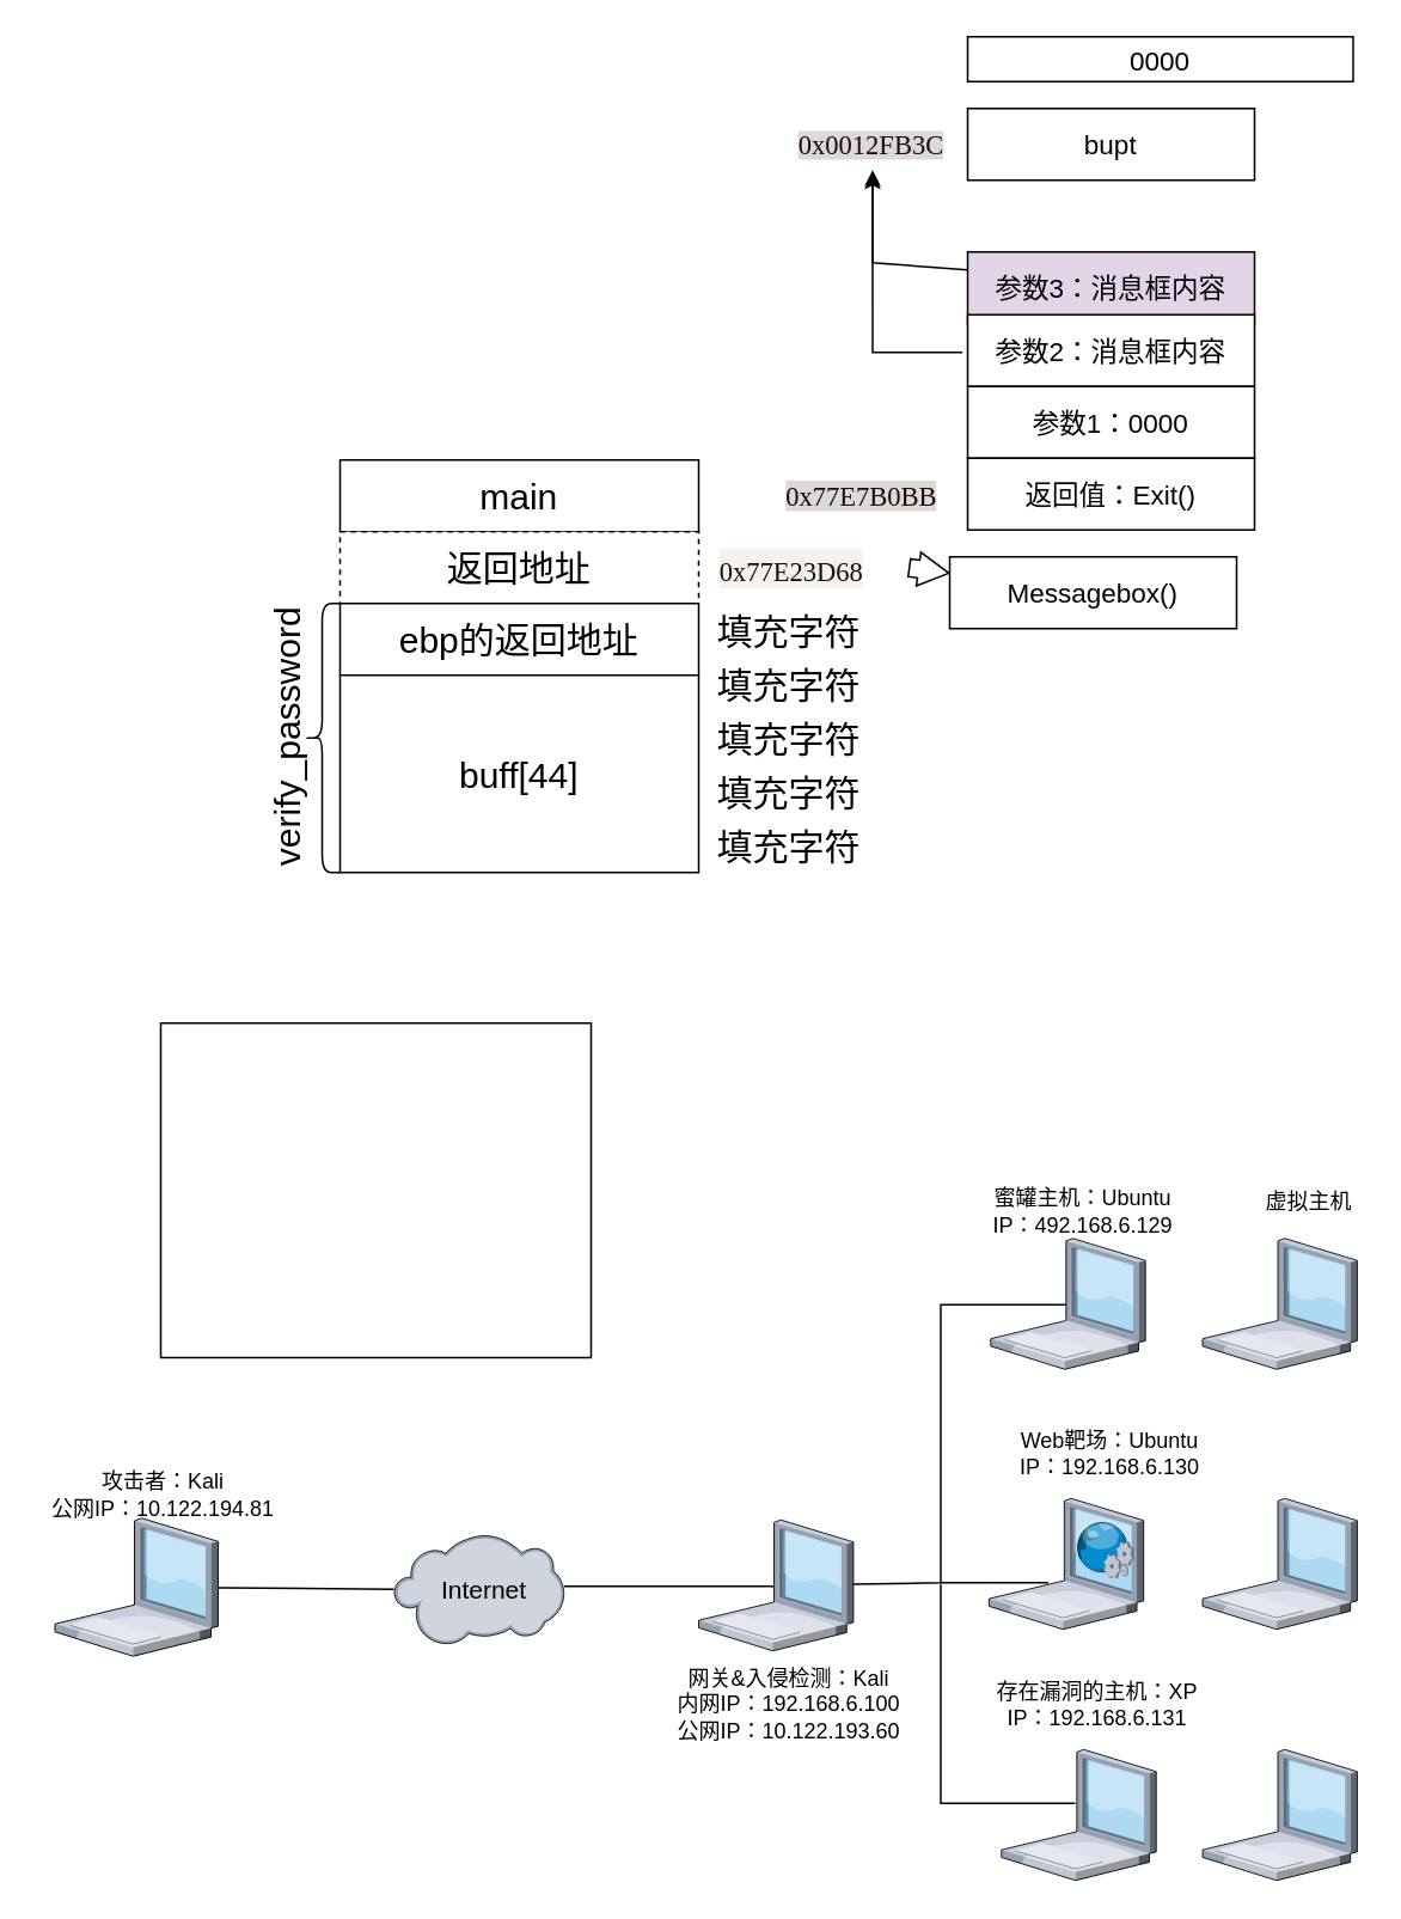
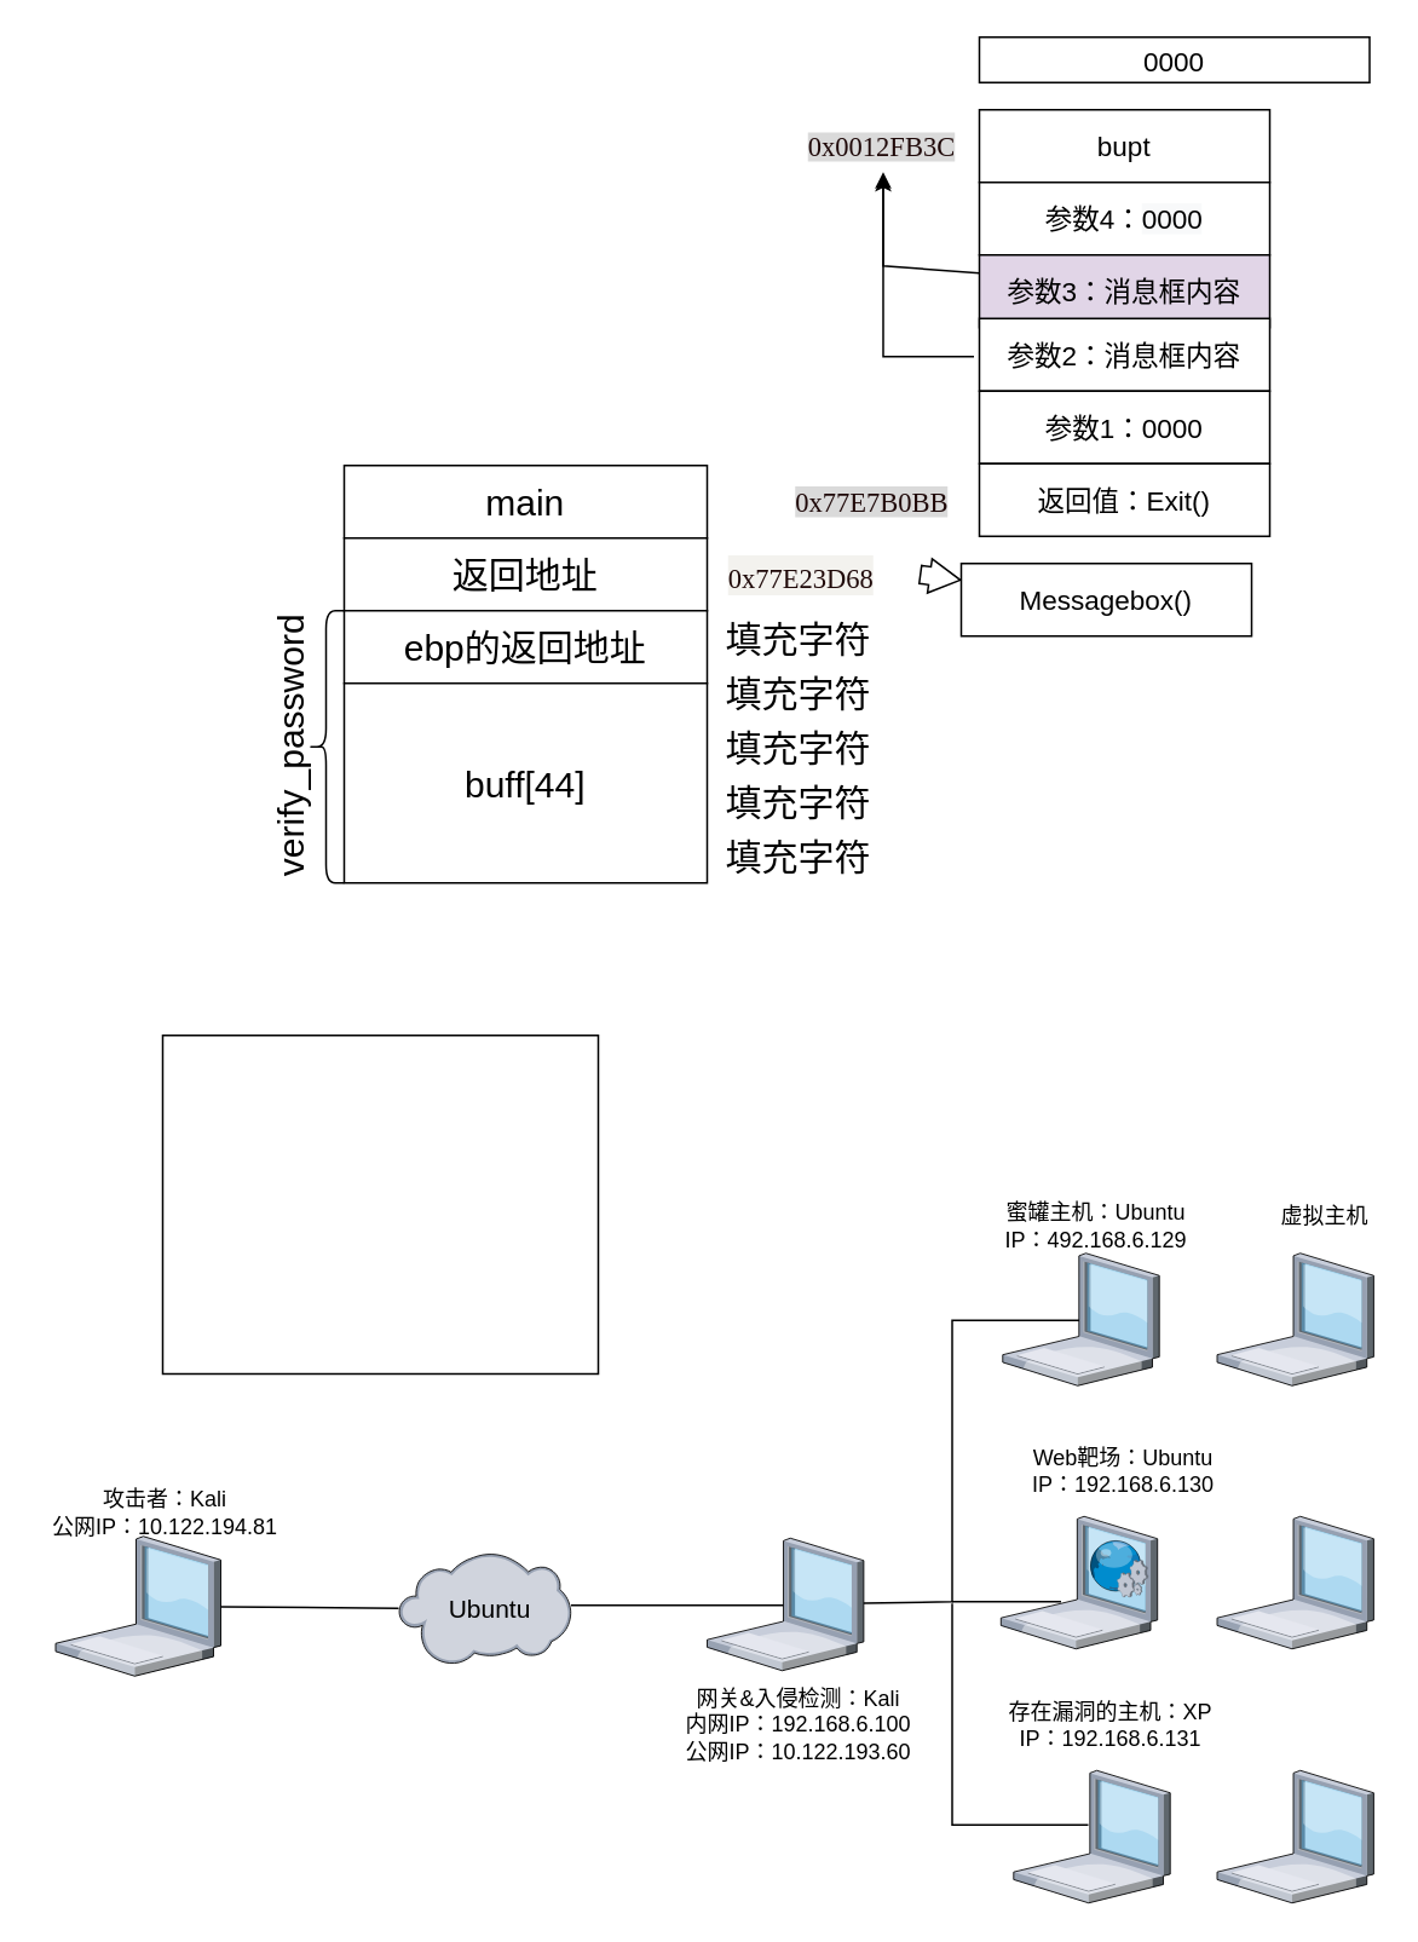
  <mxCell id="0" />
  <mxCell id="1" parent="0" />
  <mxCell id="2" value="&lt;font style=&quot;font-size: 20px&quot;&gt;main&lt;/font&gt;" style="rounded=0;whiteSpace=wrap;html=1;" parent="1" vertex="1"><mxGeometry x="189" y="256" width="200" height="40" as="geometry" /></mxCell>
- <mxCell id="3" value="&lt;span style=&quot;font-size: 20px&quot;&gt;返回地址&lt;/span&gt;" style="rounded=0;whiteSpace=wrap;html=1;dashed=1;" parent="1" vertex="1"><mxGeometry x="189" y="296" width="200" height="40" as="geometry" /></mxCell>
+ <mxCell id="3" value="&lt;span style=&quot;font-size: 20px&quot;&gt;返回地址&lt;/span&gt;" style="rounded=0;whiteSpace=wrap;html=1;" parent="1" vertex="1"><mxGeometry x="189" y="296" width="200" height="40" as="geometry" /></mxCell>
  <mxCell id="4" value="&lt;span style=&quot;font-size: 20px&quot;&gt;ebp的返回地址&lt;/span&gt;" style="rounded=0;whiteSpace=wrap;html=1;" parent="1" vertex="1"><mxGeometry x="189" y="336" width="200" height="40" as="geometry" /></mxCell>
  <mxCell id="5" value="&lt;font style=&quot;font-size: 20px&quot;&gt;buff[44]&lt;/font&gt;" style="rounded=0;whiteSpace=wrap;html=1;" parent="1" vertex="1"><mxGeometry x="189" y="376" width="200" height="110" as="geometry" /></mxCell>
  <mxCell id="6" value="" style="shape=curlyBracket;whiteSpace=wrap;html=1;rounded=1;fontSize=20;" parent="1" vertex="1"><mxGeometry x="169" y="336" width="20" height="150" as="geometry" /></mxCell>
  <mxCell id="7" value="&lt;span&gt;verify_password&lt;/span&gt;" style="text;html=1;align=center;verticalAlign=middle;resizable=0;points=[];autosize=1;strokeColor=none;fillColor=none;fontSize=20;horizontal=0;" parent="1" vertex="1"><mxGeometry x="79" y="396" width="160" height="30" as="geometry" /></mxCell>
  <mxCell id="8" value="填充字符" style="text;html=1;align=center;verticalAlign=middle;resizable=0;points=[];autosize=1;strokeColor=none;fillColor=none;fontSize=20;" parent="1" vertex="1"><mxGeometry x="389" y="456" width="100" height="30" as="geometry" /></mxCell>
  <mxCell id="9" value="填充字符" style="text;html=1;align=center;verticalAlign=middle;resizable=0;points=[];autosize=1;strokeColor=none;fillColor=none;fontSize=20;" parent="1" vertex="1"><mxGeometry x="389" y="426" width="100" height="30" as="geometry" /></mxCell>
  <mxCell id="10" value="填充字符" style="text;html=1;align=center;verticalAlign=middle;resizable=0;points=[];autosize=1;strokeColor=none;fillColor=none;fontSize=20;" parent="1" vertex="1"><mxGeometry x="389" y="396" width="100" height="30" as="geometry" /></mxCell>
  <mxCell id="11" value="填充字符" style="text;html=1;align=center;verticalAlign=middle;resizable=0;points=[];autosize=1;strokeColor=none;fillColor=none;fontSize=20;" parent="1" vertex="1"><mxGeometry x="389" y="366" width="100" height="30" as="geometry" /></mxCell>
  <mxCell id="12" value="填充字符" style="text;html=1;align=center;verticalAlign=middle;resizable=0;points=[];autosize=1;strokeColor=none;fillColor=none;fontSize=20;" parent="1" vertex="1"><mxGeometry x="389" y="336" width="100" height="30" as="geometry" /></mxCell>
  <mxCell id="13" value="&lt;p&gt;&lt;span style=&quot;color: rgb(31 , 9 , 9) ; background-color: rgb(243 , 242 , 238)&quot;&gt;&lt;font style=&quot;font-size: 15px&quot; face=&quot;Verdana&quot;&gt;0x77E23D68&lt;/font&gt;&lt;/span&gt;&lt;/p&gt;" style="text;html=1;align=left;verticalAlign=middle;resizable=0;points=[];autosize=1;strokeColor=none;fillColor=none;fontSize=20;" parent="1" vertex="1"><mxGeometry x="399" y="281" width="110" height="70" as="geometry" /></mxCell>
  <mxCell id="14" value="0000" style="rounded=0;whiteSpace=wrap;html=1;fontFamily=Helvetica;fontSize=15;" parent="1" vertex="1"><mxGeometry x="539" y="20" width="215" height="25" as="geometry" /></mxCell>
  <mxCell id="15" value="bupt&lt;span style=&quot;color: rgba(0 , 0 , 0 , 0) ; font-family: monospace ; font-size: 0px&quot;&gt;%3CmxGraphModel%3E%3Croot%3E%3CmxCell%20id%3D%220%22%2F%3E%3CmxCell%20id%3D%221%22%20parent%3D%220%22%2F%3E%3CmxCell%20id%3D%222%22%20value%3D%220000%22%20style%3D%22rounded%3D0%3BwhiteSpace%3Dwrap%3Bhtml%3D1%3BfontFamily%3DHelvetica%3BfontSize%3D15%3B%22%20vertex%3D%221%22%20parent%3D%221%22%3E%3CmxGeometry%20x%3D%22570%22%20y%3D%22240%22%20width%3D%22160%22%20height%3D%2240%22%20as%3D%22geometry%22%2F%3E%3C%2FmxCell%3E%3C%2Froot%3E%3C%2FmxGraphModel%3E&lt;/span&gt;" style="rounded=0;whiteSpace=wrap;html=1;fontFamily=Helvetica;fontSize=15;" parent="1" vertex="1"><mxGeometry x="539" y="60" width="160" height="40" as="geometry" /></mxCell>
+ <mxCell id="16" value="参数4：&lt;span style=&quot;color: rgb(0 , 0 , 0) ; font-family: &amp;#34;helvetica&amp;#34; ; font-size: 15px ; font-style: normal ; font-weight: 400 ; letter-spacing: normal ; text-align: center ; text-indent: 0px ; text-transform: none ; word-spacing: 0px ; background-color: rgb(248 , 249 , 250) ; display: inline ; float: none&quot;&gt;0000&lt;/span&gt;&lt;br&gt;" style="rounded=0;whiteSpace=wrap;html=1;fontFamily=Helvetica;fontSize=15;" parent="1" vertex="1"><mxGeometry x="539" y="100" width="160" height="40" as="geometry" /></mxCell>
  <mxCell id="17" value="参数3：消息框内容" style="rounded=0;whiteSpace=wrap;html=1;fontFamily=Helvetica;fontSize=15;fillColor=#e1d5e7;" parent="1" vertex="1"><mxGeometry x="539" y="140" width="160" height="40" as="geometry" /></mxCell>
  <mxCell id="18" value="参数2：消息框内容" style="rounded=0;whiteSpace=wrap;html=1;fontFamily=Helvetica;fontSize=15;" parent="1" vertex="1"><mxGeometry x="539" y="175" width="160" height="40" as="geometry" /></mxCell>
  <mxCell id="19" value="参数1：0000" style="rounded=0;whiteSpace=wrap;html=1;fontFamily=Helvetica;fontSize=15;" parent="1" vertex="1"><mxGeometry x="539" y="215" width="160" height="40" as="geometry" /></mxCell>
  <mxCell id="20" value="返回值：Exit()" style="rounded=0;whiteSpace=wrap;html=1;fontFamily=Helvetica;fontSize=15;" parent="1" vertex="1"><mxGeometry x="539" y="255" width="160" height="40" as="geometry" /></mxCell>
  <mxCell id="21" value="&lt;span style=&quot;color: rgb(31 , 9 , 9) ; font-family: &amp;#34;verdana&amp;#34; ; text-align: left ; background-color: rgb(218 , 218 , 218)&quot;&gt;0x0012FB3C&lt;/span&gt;" style="text;html=1;align=center;verticalAlign=middle;resizable=0;points=[];autosize=1;strokeColor=none;fillColor=none;fontSize=15;fontFamily=Helvetica;" parent="1" vertex="1"><mxGeometry x="430" y="70" width="110" height="20" as="geometry" /></mxCell>
  <mxCell id="22" value="&lt;p&gt;&lt;span style=&quot;color: rgb(31 , 9 , 9) ; background-color: rgb(218 , 218 , 218)&quot;&gt;&lt;font face=&quot;Verdana&quot; style=&quot;font-size: 15px&quot;&gt;0x77E7B0BB&lt;/font&gt;&lt;/span&gt;&lt;/p&gt;" style="text;whiteSpace=wrap;html=1;fontSize=15;fontFamily=Helvetica;" parent="1" vertex="1"><mxGeometry x="436" y="246" width="110" height="30" as="geometry" /></mxCell>
  <mxCell id="23" value="Messagebox()" style="rounded=0;whiteSpace=wrap;html=1;fontFamily=Helvetica;fontSize=15;" parent="1" vertex="1"><mxGeometry x="529" y="310" width="160" height="40" as="geometry" /></mxCell>
  <mxCell id="24" value="" style="shape=flexArrow;endArrow=classic;html=1;rounded=0;fontFamily=Verdana;fontSize=20;endWidth=8;endSize=5.33;" parent="1" target="23" edge="1"><mxGeometry width="50" height="50" relative="1" as="geometry"><mxPoint x="506" y="316" as="sourcePoint" /><mxPoint x="576" y="276" as="targetPoint" /></mxGeometry></mxCell>
  <mxCell id="25" value="" style="endArrow=classic;html=1;rounded=0;fontFamily=Verdana;fontSize=20;entryX=0.509;entryY=1.217;entryDx=0;entryDy=0;entryPerimeter=0;" parent="1" target="21" edge="1"><mxGeometry width="50" height="50" relative="1" as="geometry"><mxPoint x="536" y="196" as="sourcePoint" /><mxPoint x="576" y="186" as="targetPoint" /><Array as="points"><mxPoint x="486" y="196" /></Array></mxGeometry></mxCell>
  <mxCell id="26" value="" style="endArrow=classic;html=1;rounded=0;fontFamily=Verdana;fontSize=20;exitX=0;exitY=0.25;exitDx=0;exitDy=0;" parent="1" source="17" edge="1"><mxGeometry width="50" height="50" relative="1" as="geometry"><mxPoint x="526" y="236" as="sourcePoint" /><mxPoint x="486" y="96" as="targetPoint" /><Array as="points"><mxPoint x="486" y="146" /></Array></mxGeometry></mxCell>
  <mxCell id="27" value="" style="verticalLabelPosition=bottom;sketch=0;aspect=fixed;html=1;verticalAlign=top;strokeColor=none;align=center;outlineConnect=0;shape=mxgraph.citrix.laptop_1;" vertex="1" parent="1"><mxGeometry x="30" y="846" width="91" height="77" as="geometry" /></mxCell>
  <mxCell id="28" value="" style="verticalLabelPosition=bottom;sketch=0;aspect=fixed;html=1;verticalAlign=top;strokeColor=none;align=center;outlineConnect=0;shape=mxgraph.citrix.laptop_1;" vertex="1" parent="1"><mxGeometry x="550.87" y="835" width="86.27" height="73" as="geometry" /></mxCell>
  <mxCell id="29" value="攻击者：Kali&lt;br&gt;公网IP：10.122.194.81" style="text;html=1;align=center;verticalAlign=middle;resizable=0;points=[];autosize=1;strokeColor=none;fillColor=none;" vertex="1" parent="1"><mxGeometry x="20" y="818" width="140" height="30" as="geometry" /></mxCell>
  <mxCell id="30" value="蜜罐主机：Ubuntu&lt;br&gt;IP：492.168.6.129" style="text;html=1;align=center;verticalAlign=middle;resizable=0;points=[];autosize=1;strokeColor=none;fillColor=none;" vertex="1" parent="1"><mxGeometry x="543" y="660" width="120" height="30" as="geometry" /></mxCell>
  <mxCell id="31" value="Web靶场：Ubuntu&lt;br&gt;IP：192.168.6.130" style="text;html=1;align=center;verticalAlign=middle;resizable=0;points=[];autosize=1;strokeColor=none;fillColor=none;" vertex="1" parent="1"><mxGeometry x="558" y="795" width="120" height="30" as="geometry" /></mxCell>
  <mxCell id="32" value="存在漏洞的主机：XP&lt;br&gt;IP：192.168.6.131" style="text;html=1;align=center;verticalAlign=middle;resizable=0;points=[];autosize=1;strokeColor=none;fillColor=none;" vertex="1" parent="1"><mxGeometry x="546" y="935" width="130" height="30" as="geometry" /></mxCell>
  <mxCell id="33" value="" style="verticalLabelPosition=bottom;sketch=0;aspect=fixed;html=1;verticalAlign=top;strokeColor=none;align=center;outlineConnect=0;shape=mxgraph.citrix.laptop_1;" vertex="1" parent="1"><mxGeometry x="551.86" y="690" width="86.27" height="73" as="geometry" /></mxCell>
  <mxCell id="34" value="" style="verticalLabelPosition=bottom;sketch=0;aspect=fixed;html=1;verticalAlign=top;strokeColor=none;align=center;outlineConnect=0;shape=mxgraph.citrix.laptop_1;" vertex="1" parent="1"><mxGeometry x="557.87" y="975" width="86.27" height="73" as="geometry" /></mxCell>
  <mxCell id="35" value="网关&amp;amp;入侵检测：Kali&lt;br&gt;内网IP：192.168.6.100&lt;br&gt;公网IP：10.122.193.60" style="text;html=1;align=center;verticalAlign=middle;resizable=0;points=[];autosize=1;strokeColor=none;fillColor=none;" vertex="1" parent="1"><mxGeometry x="369" y="925" width="140" height="50" as="geometry" /></mxCell>
  <mxCell id="36" value="" style="verticalLabelPosition=bottom;sketch=0;aspect=fixed;html=1;verticalAlign=top;strokeColor=none;align=center;outlineConnect=0;shape=mxgraph.citrix.laptop_1;" vertex="1" parent="1"><mxGeometry x="389" y="847" width="86.27" height="73" as="geometry" /></mxCell>
  <mxCell id="37" value="" style="verticalLabelPosition=bottom;sketch=0;aspect=fixed;html=1;verticalAlign=top;strokeColor=none;align=center;outlineConnect=0;shape=mxgraph.citrix.laptop_1;" vertex="1" parent="1"><mxGeometry x="670" y="690" width="86.27" height="73" as="geometry" /></mxCell>
  <mxCell id="38" value="" style="verticalLabelPosition=bottom;sketch=0;aspect=fixed;html=1;verticalAlign=top;strokeColor=none;align=center;outlineConnect=0;shape=mxgraph.citrix.laptop_1;" vertex="1" parent="1"><mxGeometry x="670" y="835" width="86.27" height="73" as="geometry" /></mxCell>
  <mxCell id="39" value="" style="verticalLabelPosition=bottom;sketch=0;aspect=fixed;html=1;verticalAlign=top;strokeColor=none;align=center;outlineConnect=0;shape=mxgraph.citrix.laptop_1;" vertex="1" parent="1"><mxGeometry x="670" y="975" width="86.27" height="73" as="geometry" /></mxCell>
  <mxCell id="40" value="" style="verticalLabelPosition=bottom;sketch=0;aspect=fixed;html=1;verticalAlign=top;strokeColor=none;align=center;outlineConnect=0;shape=mxgraph.citrix.web_service;" vertex="1" parent="1"><mxGeometry x="599" y="848" width="33" height="31.43" as="geometry" /></mxCell>
  <mxCell id="41" value="" style="verticalLabelPosition=bottom;sketch=0;aspect=fixed;html=1;verticalAlign=top;strokeColor=none;align=center;outlineConnect=0;shape=mxgraph.citrix.cloud;" vertex="1" parent="1"><mxGeometry x="219" y="855" width="95" height="62" as="geometry" /></mxCell>
  <mxCell id="42" value="" style="endArrow=none;html=1;rounded=0;" edge="1" parent="1" source="27" target="41"><mxGeometry width="50" height="50" relative="1" as="geometry"><mxPoint x="379" y="690" as="sourcePoint" /><mxPoint x="429" y="640" as="targetPoint" /></mxGeometry></mxCell>
  <mxCell id="43" value="" style="endArrow=none;html=1;rounded=0;" edge="1" parent="1"><mxGeometry width="50" height="50" relative="1" as="geometry"><mxPoint x="314" y="884" as="sourcePoint" /><mxPoint x="431" y="884" as="targetPoint" /></mxGeometry></mxCell>
  <mxCell id="44" value="" style="endArrow=none;html=1;rounded=0;" edge="1" parent="1" target="36"><mxGeometry width="50" height="50" relative="1" as="geometry"><mxPoint x="554" y="727" as="sourcePoint" /><mxPoint x="480.27" y="882.755" as="targetPoint" /><Array as="points"><mxPoint x="594" y="727" /><mxPoint x="524" y="727" /><mxPoint x="524" y="882" /></Array></mxGeometry></mxCell>
  <mxCell id="45" value="" style="endArrow=none;html=1;rounded=0;" edge="1" parent="1"><mxGeometry width="50" height="50" relative="1" as="geometry"><mxPoint x="524" y="882" as="sourcePoint" /><mxPoint x="584" y="882" as="targetPoint" /></mxGeometry></mxCell>
  <mxCell id="46" value="" style="endArrow=none;html=1;rounded=0;" edge="1" parent="1"><mxGeometry width="50" height="50" relative="1" as="geometry"><mxPoint x="524" y="883" as="sourcePoint" /><mxPoint x="569" y="1005" as="targetPoint" /><Array as="points"><mxPoint x="524" y="1005" /><mxPoint x="599" y="1005" /></Array></mxGeometry></mxCell>
  <mxCell id="47" value="虚拟主机" style="text;html=1;align=center;verticalAlign=middle;resizable=0;points=[];autosize=1;strokeColor=none;fillColor=none;" vertex="1" parent="1"><mxGeometry x="699" y="660" width="60" height="20" as="geometry" /></mxCell>
- <mxCell id="48" value="&lt;font style=&quot;font-size: 14px&quot;&gt;Internet&lt;/font&gt;" style="text;html=1;align=center;verticalAlign=middle;resizable=0;points=[];autosize=1;strokeColor=none;fillColor=none;" vertex="1" parent="1"><mxGeometry x="239" y="876" width="60" height="20" as="geometry" /></mxCell>
+ <mxCell id="48" value="&lt;font style=&quot;font-size: 14px&quot;&gt;Ubuntu&lt;/font&gt;" style="text;html=1;align=center;verticalAlign=middle;resizable=0;points=[];autosize=1;strokeColor=none;fillColor=none;" vertex="1" parent="1"><mxGeometry x="239" y="876" width="60" height="20" as="geometry" /></mxCell>
  <mxCell id="49" value="" style="rounded=0;whiteSpace=wrap;html=1;fontSize=14;" vertex="1" parent="1"><mxGeometry x="89" y="570" width="240" height="186.5" as="geometry" /></mxCell>
